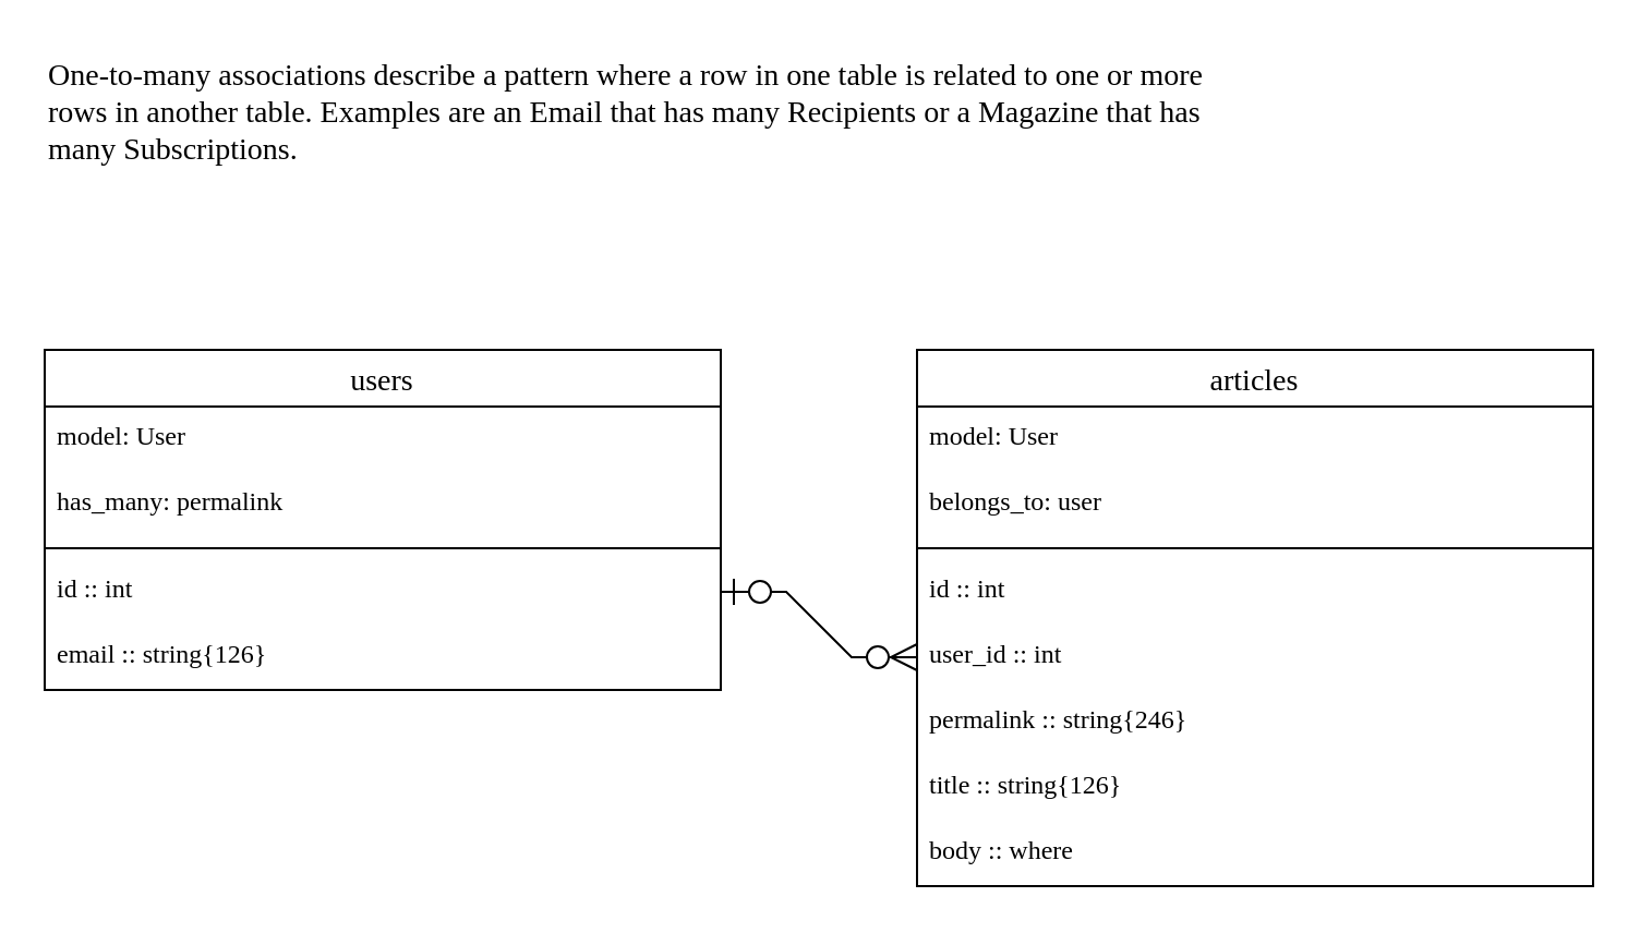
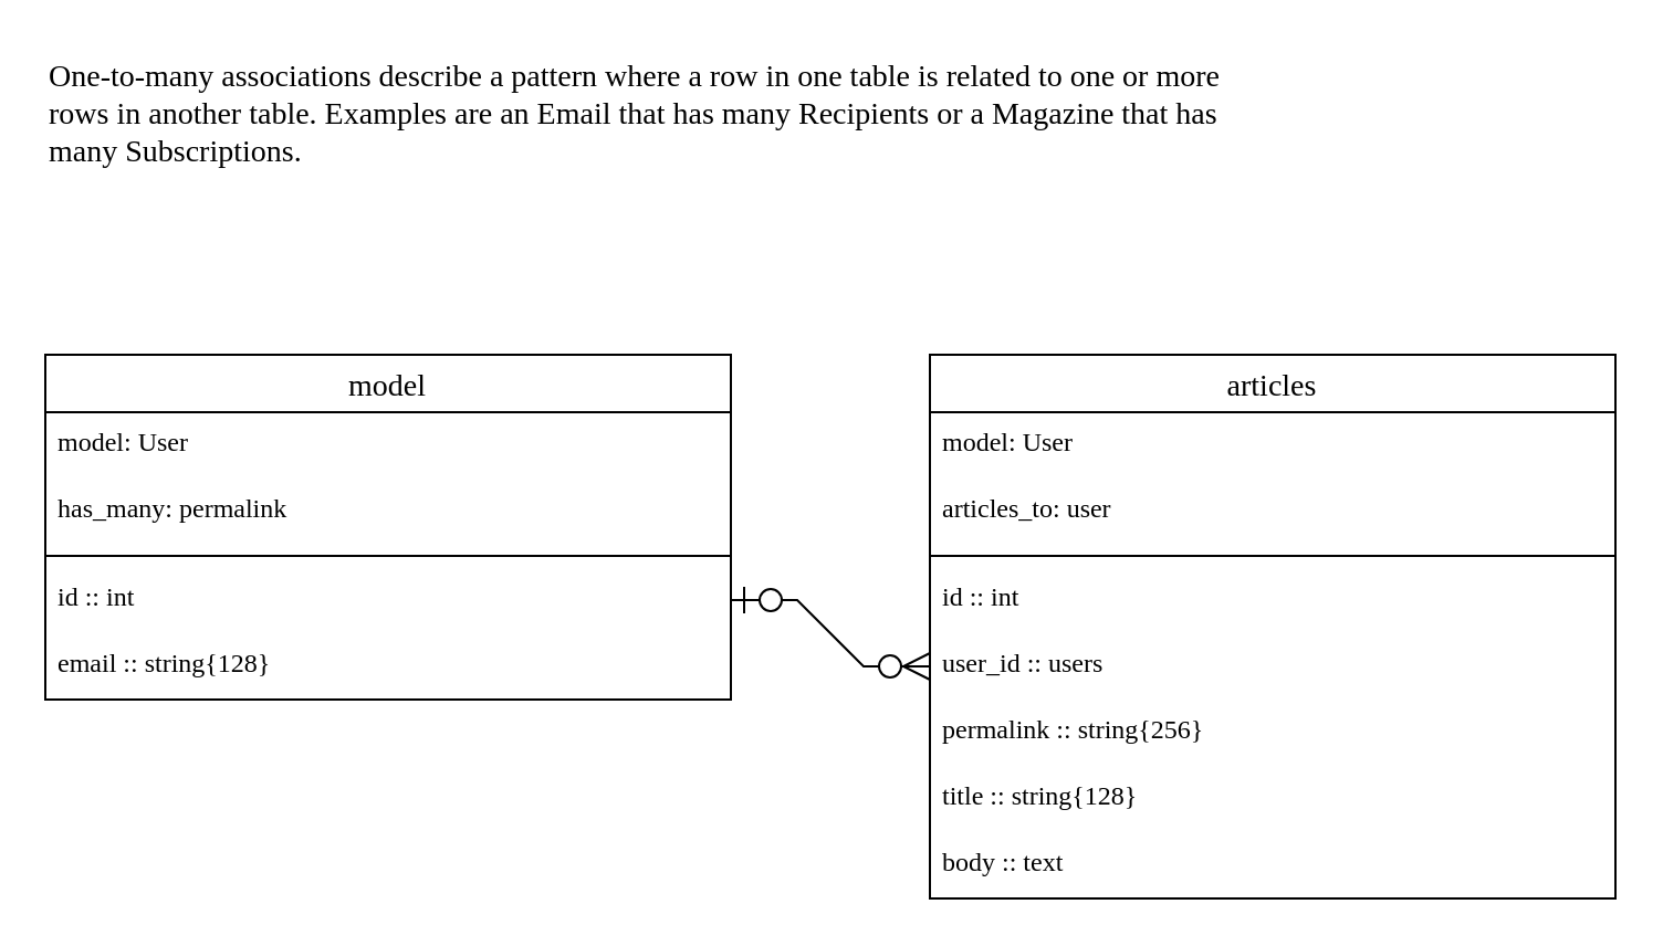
  <mxCell id="0" />
  <mxCell id="1" parent="0" />
  <mxCell id="2" value="One-to-many associations describe a pattern where a row in one table is related to one or more rows in another table. Examples are an Email that has many Recipients or a Magazine that has many Subscriptions." style="text;whiteSpace=wrap;html=1;fontSize=14;fontFamily=Source Code Pro;" parent="1" vertex="1"><mxGeometry x="20" y="20" width="560" height="110" as="geometry" /></mxCell>
- <mxCell id="3" value="users" style="swimlane;fontStyle=0;childLayout=stackLayout;horizontal=1;startSize=26;horizontalStack=0;resizeParent=1;resizeParentMax=0;resizeLast=0;collapsible=1;marginBottom=0;align=center;fontSize=14;fontFamily=Source Code Pro;" vertex="1" parent="1"><mxGeometry x="20" y="160" width="310" height="156" as="geometry" /></mxCell>
+ <mxCell id="3" value="model" style="swimlane;fontStyle=0;childLayout=stackLayout;horizontal=1;startSize=26;horizontalStack=0;resizeParent=1;resizeParentMax=0;resizeLast=0;collapsible=1;marginBottom=0;align=center;fontSize=14;fontFamily=Source Code Pro;" vertex="1" parent="1"><mxGeometry x="20" y="160" width="310" height="156" as="geometry" /></mxCell>
  <mxCell id="4" value="model: User" style="text;strokeColor=none;fillColor=none;spacingLeft=4;spacingRight=4;overflow=hidden;rotatable=0;points=[[0,0.5],[1,0.5]];portConstraint=eastwest;fontSize=12;fontFamily=Source Code Pro;" vertex="1" parent="3"><mxGeometry y="26" width="310" height="30" as="geometry" /></mxCell>
  <mxCell id="5" value="has_many: permalink" style="text;strokeColor=none;fillColor=none;spacingLeft=4;spacingRight=4;overflow=hidden;rotatable=0;points=[[0,0.5],[1,0.5]];portConstraint=eastwest;fontSize=12;fontFamily=Source Code Pro;" vertex="1" parent="3"><mxGeometry y="56" width="310" height="30" as="geometry" /></mxCell>
  <mxCell id="6" value="" style="line;strokeWidth=1;rotatable=0;dashed=0;labelPosition=right;align=left;verticalAlign=middle;spacingTop=0;spacingLeft=6;points=[];portConstraint=eastwest;fontFamily=Source Code Pro;" vertex="1" parent="3"><mxGeometry y="86" width="310" height="10" as="geometry" /></mxCell>
  <mxCell id="7" value="id :: int" style="text;strokeColor=none;fillColor=none;spacingLeft=4;spacingRight=4;overflow=hidden;rotatable=0;points=[[0,0.5],[1,0.5]];portConstraint=eastwest;fontSize=12;fontFamily=Source Code Pro;" vertex="1" parent="3"><mxGeometry y="96" width="310" height="30" as="geometry" /></mxCell>
- <mxCell id="8" value="email :: string{126}" style="text;strokeColor=none;fillColor=none;spacingLeft=4;spacingRight=4;overflow=hidden;rotatable=0;points=[[0,0.5],[1,0.5]];portConstraint=eastwest;fontSize=12;fontFamily=Source Code Pro;" vertex="1" parent="3"><mxGeometry y="126" width="310" height="30" as="geometry" /></mxCell>
+ <mxCell id="8" value="email :: string{128}" style="text;strokeColor=none;fillColor=none;spacingLeft=4;spacingRight=4;overflow=hidden;rotatable=0;points=[[0,0.5],[1,0.5]];portConstraint=eastwest;fontSize=12;fontFamily=Source Code Pro;" vertex="1" parent="3"><mxGeometry y="126" width="310" height="30" as="geometry" /></mxCell>
  <mxCell id="9" value="articles" style="swimlane;fontStyle=0;childLayout=stackLayout;horizontal=1;startSize=26;horizontalStack=0;resizeParent=1;resizeParentMax=0;resizeLast=0;collapsible=1;marginBottom=0;align=center;fontSize=14;fontFamily=Source Code Pro;" vertex="1" parent="1"><mxGeometry x="420" y="160" width="310" height="246" as="geometry" /></mxCell>
  <mxCell id="10" value="model: User" style="text;strokeColor=none;fillColor=none;spacingLeft=4;spacingRight=4;overflow=hidden;rotatable=0;points=[[0,0.5],[1,0.5]];portConstraint=eastwest;fontSize=12;fontFamily=Source Code Pro;" vertex="1" parent="9"><mxGeometry y="26" width="310" height="30" as="geometry" /></mxCell>
- <mxCell id="11" value="belongs_to: user" style="text;strokeColor=none;fillColor=none;spacingLeft=4;spacingRight=4;overflow=hidden;rotatable=0;points=[[0,0.5],[1,0.5]];portConstraint=eastwest;fontSize=12;fontFamily=Source Code Pro;" vertex="1" parent="9"><mxGeometry y="56" width="310" height="30" as="geometry" /></mxCell>
+ <mxCell id="11" value="articles_to: user" style="text;strokeColor=none;fillColor=none;spacingLeft=4;spacingRight=4;overflow=hidden;rotatable=0;points=[[0,0.5],[1,0.5]];portConstraint=eastwest;fontSize=12;fontFamily=Source Code Pro;" vertex="1" parent="9"><mxGeometry y="56" width="310" height="30" as="geometry" /></mxCell>
  <mxCell id="12" value="" style="line;strokeWidth=1;rotatable=0;dashed=0;labelPosition=right;align=left;verticalAlign=middle;spacingTop=0;spacingLeft=6;points=[];portConstraint=eastwest;fontFamily=Source Code Pro;" vertex="1" parent="9"><mxGeometry y="86" width="310" height="10" as="geometry" /></mxCell>
  <mxCell id="13" value="id :: int" style="text;strokeColor=none;fillColor=none;spacingLeft=4;spacingRight=4;overflow=hidden;rotatable=0;points=[[0,0.5],[1,0.5]];portConstraint=eastwest;fontSize=12;fontFamily=Source Code Pro;" vertex="1" parent="9"><mxGeometry y="96" width="310" height="30" as="geometry" /></mxCell>
- <mxCell id="14" value="user_id :: int" style="text;strokeColor=none;fillColor=none;spacingLeft=4;spacingRight=4;overflow=hidden;rotatable=0;points=[[0,0.5],[1,0.5]];portConstraint=eastwest;fontSize=12;fontFamily=Source Code Pro;" vertex="1" parent="9"><mxGeometry y="126" width="310" height="30" as="geometry" /></mxCell>
- <mxCell id="15" value="permalink :: string{246}" style="text;strokeColor=none;fillColor=none;spacingLeft=4;spacingRight=4;overflow=hidden;rotatable=0;points=[[0,0.5],[1,0.5]];portConstraint=eastwest;fontSize=12;fontFamily=Source Code Pro;" vertex="1" parent="9"><mxGeometry y="156" width="310" height="30" as="geometry" /></mxCell>
- <mxCell id="16" value="title :: string{126}" style="text;strokeColor=none;fillColor=none;spacingLeft=4;spacingRight=4;overflow=hidden;rotatable=0;points=[[0,0.5],[1,0.5]];portConstraint=eastwest;fontSize=12;fontFamily=Source Code Pro;" vertex="1" parent="9"><mxGeometry y="186" width="310" height="30" as="geometry" /></mxCell>
- <mxCell id="17" value="body :: where" style="text;strokeColor=none;fillColor=none;spacingLeft=4;spacingRight=4;overflow=hidden;rotatable=0;points=[[0,0.5],[1,0.5]];portConstraint=eastwest;fontSize=12;fontFamily=Source Code Pro;" vertex="1" parent="9"><mxGeometry y="216" width="310" height="30" as="geometry" /></mxCell>
+ <mxCell id="14" value="user_id :: users" style="text;strokeColor=none;fillColor=none;spacingLeft=4;spacingRight=4;overflow=hidden;rotatable=0;points=[[0,0.5],[1,0.5]];portConstraint=eastwest;fontSize=12;fontFamily=Source Code Pro;" vertex="1" parent="9"><mxGeometry y="126" width="310" height="30" as="geometry" /></mxCell>
+ <mxCell id="15" value="permalink :: string{256}" style="text;strokeColor=none;fillColor=none;spacingLeft=4;spacingRight=4;overflow=hidden;rotatable=0;points=[[0,0.5],[1,0.5]];portConstraint=eastwest;fontSize=12;fontFamily=Source Code Pro;" vertex="1" parent="9"><mxGeometry y="156" width="310" height="30" as="geometry" /></mxCell>
+ <mxCell id="16" value="title :: string{128}" style="text;strokeColor=none;fillColor=none;spacingLeft=4;spacingRight=4;overflow=hidden;rotatable=0;points=[[0,0.5],[1,0.5]];portConstraint=eastwest;fontSize=12;fontFamily=Source Code Pro;" vertex="1" parent="9"><mxGeometry y="186" width="310" height="30" as="geometry" /></mxCell>
+ <mxCell id="17" value="body :: text" style="text;strokeColor=none;fillColor=none;spacingLeft=4;spacingRight=4;overflow=hidden;rotatable=0;points=[[0,0.5],[1,0.5]];portConstraint=eastwest;fontSize=12;fontFamily=Source Code Pro;" vertex="1" parent="9"><mxGeometry y="216" width="310" height="30" as="geometry" /></mxCell>
  <mxCell id="18" value="" style="edgeStyle=entityRelationEdgeStyle;fontSize=12;html=1;endArrow=ERzeroToMany;startArrow=ERzeroToOne;rounded=0;fontFamily=Source Code Pro;endSize=10;startSize=10;exitX=1;exitY=0.5;exitDx=0;exitDy=0;entryX=0;entryY=0.5;entryDx=0;entryDy=0;" edge="1" parent="1" source="7" target="14"><mxGeometry width="100" height="100" relative="1" as="geometry"><mxPoint x="360" y="350" as="sourcePoint" /><mxPoint x="460" y="250" as="targetPoint" /></mxGeometry></mxCell>
